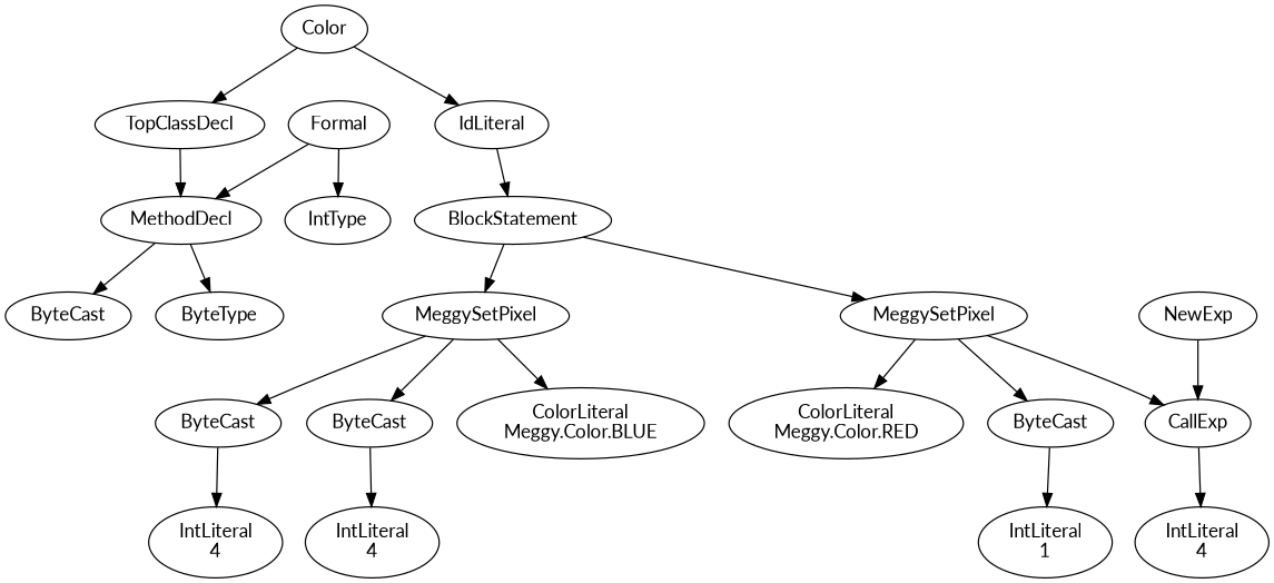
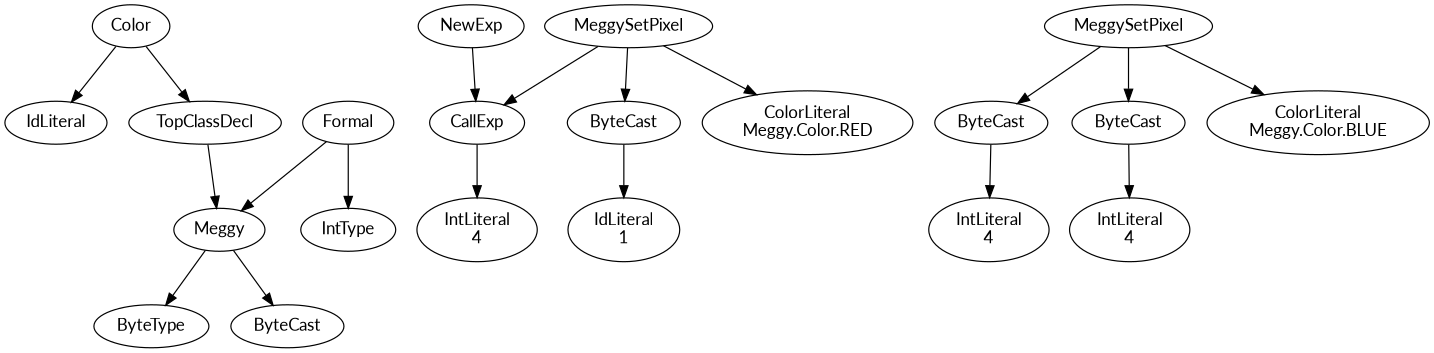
  digraph {
    fontname=Lato
    node [fontname=Lato]
    edge [fontname=Lato]
    n1 [label=Color]
    n2 [label=IdLiteral]
    n3 [label=TopClassDecl]
-   n4 [label=BlockStatement]
-   n5 [label=MethodDecl]
+   n5 [label=Meggy]
    n6 [label=MeggySetPixel]
    n7 [label=MeggySetPixel]
    n8 [label=CallExp]
    n9 [label=ByteCast]
    n10 [label="ColorLiteral\nMeggy.Color.RED"]
    n11 [label=ByteCast]
    n12 [label=ByteCast]
    n13 [label="ColorLiteral\nMeggy.Color.BLUE"]
    n14 [label="IntLiteral\n4"]
-   n15 [label="IntLiteral\n1"]
+   n15 [label="IdLiteral\n1"]
    n16 [label=NewExp]
    n17 [label="IntLiteral\n4"]
    n18 [label="IntLiteral\n4"]
    n19 [label=ByteType]
    n20 [label=ByteCast]
    n21 [label=Formal]
    n22 [label=IntType]
    n1 -> n2
    n1 -> n3
-   n2 -> n4
    n3 -> n5
-   n4 -> n6
-   n4 -> n7
    n5 -> n19
    n5 -> n20
    n6 -> n8
    n6 -> n9
    n6 -> n10
    n7 -> n11
    n7 -> n12
    n7 -> n13
    n8 -> n14
    n9 -> n15
    n11 -> n17
    n12 -> n18
    n16 -> n8
    n21 -> n5
    n21 -> n22
  }
